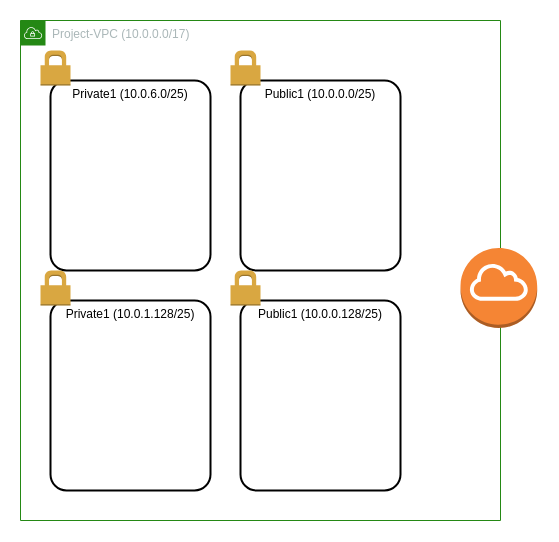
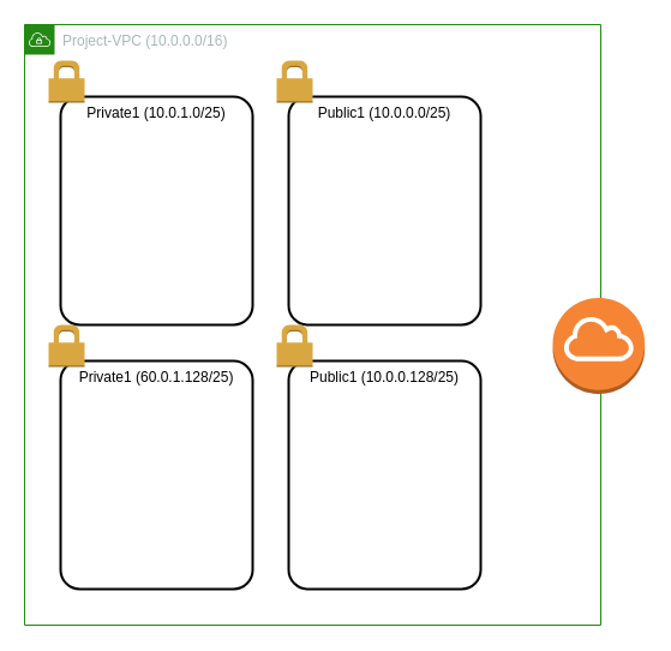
  <mxCell id="0" />
  <mxCell id="1" parent="0" />
- <mxCell id="2" value="Project-VPC (10.0.0.0/17)" style="points=[[0,0],[0.25,0],[0.5,0],[0.75,0],[1,0],[1,0.25],[1,0.5],[1,0.75],[1,1],[0.75,1],[0.5,1],[0.25,1],[0,1],[0,0.75],[0,0.5],[0,0.25]];outlineConnect=0;gradientColor=none;html=1;whiteSpace=wrap;fontSize=12;fontStyle=0;shape=mxgraph.aws4.group;grIcon=mxgraph.aws4.group_vpc;strokeColor=#248814;fillColor=none;verticalAlign=top;align=left;spacingLeft=30;fontColor=#AAB7B8;dashed=0;" parent="1" vertex="1"><mxGeometry x="20" y="20" width="480" height="500" as="geometry" /></mxCell>
+ <mxCell id="2" value="Project-VPC (10.0.0.0/16)" style="points=[[0,0],[0.25,0],[0.5,0],[0.75,0],[1,0],[1,0.25],[1,0.5],[1,0.75],[1,1],[0.75,1],[0.5,1],[0.25,1],[0,1],[0,0.75],[0,0.5],[0,0.25]];outlineConnect=0;gradientColor=none;html=1;whiteSpace=wrap;fontSize=12;fontStyle=0;shape=mxgraph.aws4.group;grIcon=mxgraph.aws4.group_vpc;strokeColor=#248814;fillColor=none;verticalAlign=top;align=left;spacingLeft=30;fontColor=#AAB7B8;dashed=0;" parent="1" vertex="1"><mxGeometry x="20" y="20" width="480" height="500" as="geometry" /></mxCell>
  <mxCell id="3" value="Public1 (10.0.0.0/25)" style="rounded=1;arcSize=10;dashed=0;fillColor=none;gradientColor=none;strokeWidth=2;align=center;verticalAlign=top;" parent="1" vertex="1"><mxGeometry x="240" y="80" width="160" height="190" as="geometry" /></mxCell>
  <mxCell id="4" value="" style="dashed=0;html=1;shape=mxgraph.aws3.permissions;fillColor=#D9A741;gradientColor=none;dashed=0;" parent="1" vertex="1"><mxGeometry x="230" y="50" width="30" height="35" as="geometry" /></mxCell>
- <mxCell id="5" value="Private1 (10.0.6.0/25)" style="rounded=1;arcSize=10;dashed=0;fillColor=none;gradientColor=none;strokeWidth=2;align=center;verticalAlign=top;" parent="1" vertex="1"><mxGeometry x="50" y="80" width="160" height="190" as="geometry" /></mxCell>
+ <mxCell id="5" value="Private1 (10.0.1.0/25)" style="rounded=1;arcSize=10;dashed=0;fillColor=none;gradientColor=none;strokeWidth=2;align=center;verticalAlign=top;" parent="1" vertex="1"><mxGeometry x="50" y="80" width="160" height="190" as="geometry" /></mxCell>
  <mxCell id="6" value="" style="dashed=0;html=1;shape=mxgraph.aws3.permissions;fillColor=#D9A741;gradientColor=none;dashed=0;" parent="1" vertex="1"><mxGeometry x="40" y="50" width="30" height="35" as="geometry" /></mxCell>
- <mxCell id="7" value="Private1 (10.0.1.128/25)" style="rounded=1;arcSize=10;dashed=0;fillColor=none;gradientColor=none;strokeWidth=2;align=center;verticalAlign=top;" parent="1" vertex="1"><mxGeometry x="50" y="300" width="160" height="190" as="geometry" /></mxCell>
+ <mxCell id="7" value="Private1 (60.0.1.128/25)" style="rounded=1;arcSize=10;dashed=0;fillColor=none;gradientColor=none;strokeWidth=2;align=center;verticalAlign=top;" parent="1" vertex="1"><mxGeometry x="50" y="300" width="160" height="190" as="geometry" /></mxCell>
  <mxCell id="8" value="Public1 (10.0.0.128/25)" style="rounded=1;arcSize=10;dashed=0;fillColor=none;gradientColor=none;strokeWidth=2;align=center;verticalAlign=top;" parent="1" vertex="1"><mxGeometry x="240" y="300" width="160" height="190" as="geometry" /></mxCell>
  <mxCell id="9" value="" style="dashed=0;html=1;shape=mxgraph.aws3.permissions;fillColor=#D9A741;gradientColor=none;dashed=0;" parent="1" vertex="1"><mxGeometry x="230" y="270" width="30" height="35" as="geometry" /></mxCell>
  <mxCell id="10" value="" style="dashed=0;html=1;shape=mxgraph.aws3.permissions;fillColor=#D9A741;gradientColor=none;dashed=0;" parent="1" vertex="1"><mxGeometry x="40" y="270" width="30" height="35" as="geometry" /></mxCell>
  <mxCell id="11" value="" style="outlineConnect=0;dashed=0;verticalLabelPosition=bottom;verticalAlign=top;align=center;html=1;shape=mxgraph.aws3.internet_gateway;fillColor=#F58534;gradientColor=none;" parent="1" vertex="1"><mxGeometry x="460" y="247.5" width="76.67" height="80" as="geometry" /></mxCell>
